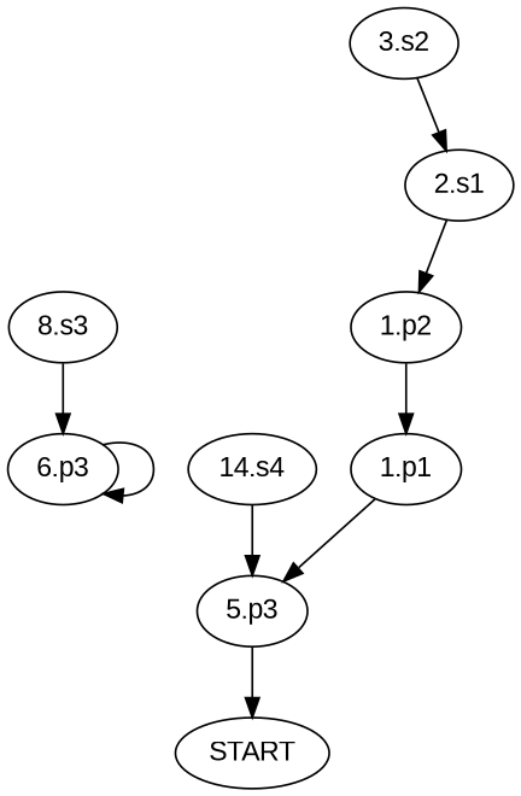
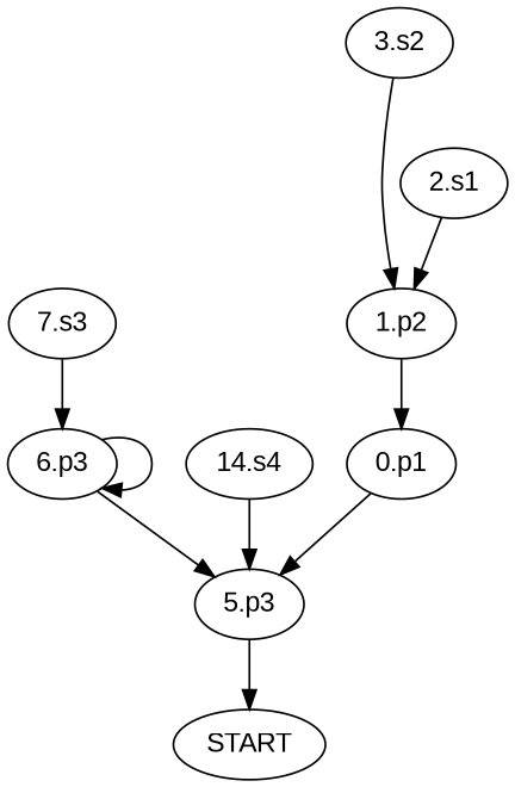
  digraph {
    fontname="Liberation Sans"
    node [fontname="Liberation Sans"]
    edge [fontname="Liberation Sans"]
-   "1.p1"
+   "1.p1" [label="0.p1"]
    "5.p3"
    "1.p2"
    "2.s1"
    "3.s2"
    START
    n7 [label="6.p3"]
-   "7.s3" [label="8.s3"]
+   "7.s3"
    "14.s4"
    "1.p1" -> "5.p3"
    "5.p3" -> START
    "1.p2" -> "1.p1"
    "2.s1" -> "1.p2"
-   "3.s2" -> "2.s1"
+   "3.s2" -> "1.p2"
+   n7 -> "5.p3"
    n7 -> n7
    "7.s3" -> n7
    "14.s4" -> "5.p3"
  }
